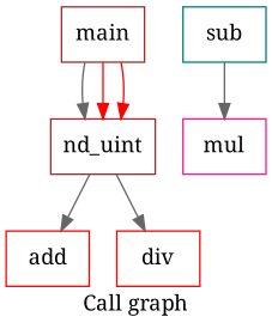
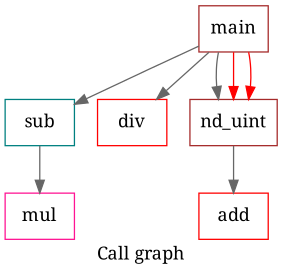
  digraph {
    fontname="Noto Serif"
    label="Call graph"
    node [color=red fontname="Noto Serif" shape=record]
    edge [color=gray40 fontname="Noto Serif"]
    n1 [label="{add}"]
    n2 [color=teal label="{sub}"]
    n3 [color=deeppink label="{mul}"]
    n4 [label="{div}"]
    n5 [color=brown label="{main}"]
    n6 [color=brown label="{nd_uint}"]
    n2 -> n3
-   n6 -> n4
+   n5 -> n2
+   n5 -> n4
    n5 -> n6
    n5 -> n6 [color=red]
    n5 -> n6 [color=red]
    n6 -> n1
  }
